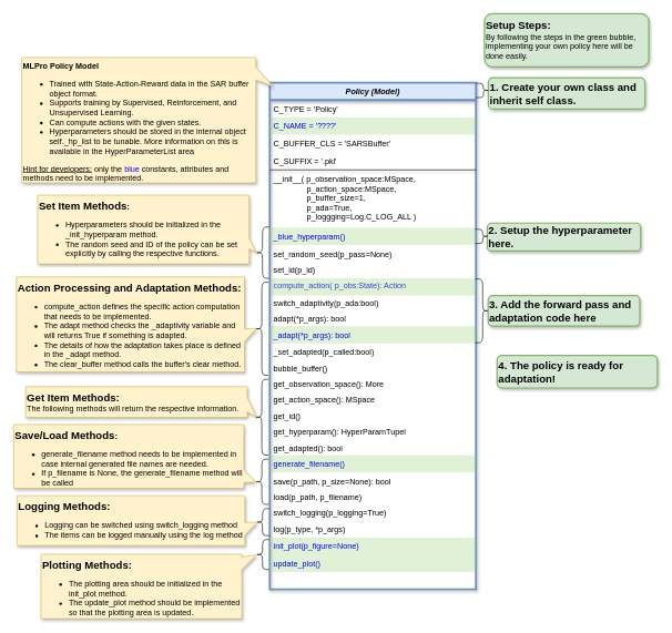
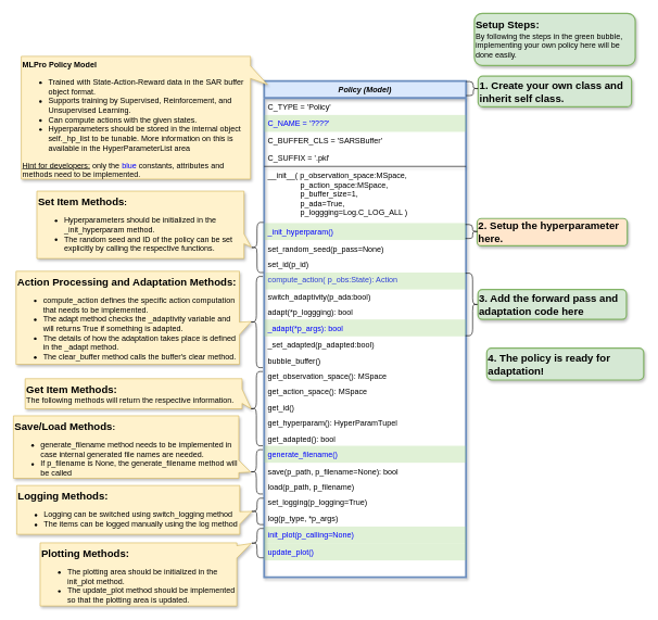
  <mxCell id="0" />
  <mxCell id="1" parent="0" />
  <mxCell id="2" value="Policy (Model)" style="swimlane;fontStyle=3;align=center;verticalAlign=top;childLayout=stackLayout;horizontal=1;startSize=26;horizontalStack=0;resizeParent=1;resizeLast=0;collapsible=1;marginBottom=0;rounded=0;shadow=1;strokeWidth=3;fillColor=#dae8fc;strokeColor=#6c8ebf;" parent="1" vertex="1"><mxGeometry x="405" y="124" width="310" height="762" as="geometry"><mxRectangle x="720" y="280" width="160" height="26" as="alternateBounds" /></mxGeometry></mxCell>
  <mxCell id="3" value="C_TYPE = 'Policy'" style="text;align=left;verticalAlign=top;spacingLeft=4;spacingRight=4;overflow=hidden;rotatable=0;points=[[0,0.5],[1,0.5]];portConstraint=eastwest;shadow=1;" parent="2" vertex="1"><mxGeometry y="26" width="310" height="26" as="geometry" /></mxCell>
  <mxCell id="4" value="C_NAME = '????'&#10;" style="text;align=left;verticalAlign=top;spacingLeft=4;spacingRight=4;overflow=hidden;rotatable=0;points=[[0,0.5],[1,0.5]];portConstraint=eastwest;fontColor=#0000FF;shadow=0;fillColor=#97D077;opacity=30;" parent="2" vertex="1"><mxGeometry y="52" width="310" height="26" as="geometry" /></mxCell>
  <mxCell id="5" value="C_BUFFER_CLS = 'SARSBuffer'" style="text;align=left;verticalAlign=top;spacingLeft=4;spacingRight=4;overflow=hidden;rotatable=0;points=[[0,0.5],[1,0.5]];portConstraint=eastwest;shadow=1;" parent="2" vertex="1"><mxGeometry y="78" width="310" height="26" as="geometry" /></mxCell>
  <mxCell id="6" value="C_SUFFIX = '.pkl'" style="text;align=left;verticalAlign=top;spacingLeft=4;spacingRight=4;overflow=hidden;rotatable=0;points=[[0,0.5],[1,0.5]];portConstraint=eastwest;shadow=1;" parent="2" vertex="1"><mxGeometry y="104" width="310" height="26" as="geometry" /></mxCell>
  <mxCell id="7" value="" style="line;html=1;strokeWidth=1;align=left;verticalAlign=middle;spacingTop=-1;spacingLeft=3;spacingRight=3;rotatable=0;labelPosition=right;points=[];portConstraint=eastwest;shadow=1;" parent="2" vertex="1"><mxGeometry y="130" width="310" height="2" as="geometry" /></mxCell>
  <mxCell id="8" value="__init__( p_observation_space:MSpace, &#10;               p_action_space:MSpace,&#10;               p_buffer_size=1,&#10;               p_ada=True,&#10;               p_loggging=Log.C_LOG_ALL )" style="text;align=left;verticalAlign=top;spacingLeft=4;spacingRight=4;overflow=hidden;rotatable=0;points=[[0,0.5],[1,0.5]];portConstraint=eastwest;shadow=1;" parent="2" vertex="1"><mxGeometry y="132" width="310" height="86" as="geometry" /></mxCell>
- <mxCell id="9" value="_blue_hyperparam()" style="text;align=left;verticalAlign=top;spacingLeft=4;spacingRight=4;overflow=hidden;rotatable=0;points=[[0,0.5],[1,0.5]];portConstraint=eastwest;fontColor=#0000FF;shadow=0;fillColor=#97D077;opacity=30;" parent="2" vertex="1"><mxGeometry y="218" width="310" height="26" as="geometry" /></mxCell>
+ <mxCell id="9" value="_init_hyperparam()" style="text;align=left;verticalAlign=top;spacingLeft=4;spacingRight=4;overflow=hidden;rotatable=0;points=[[0,0.5],[1,0.5]];portConstraint=eastwest;fontColor=#0000FF;shadow=0;fillColor=#97D077;opacity=30;" parent="2" vertex="1"><mxGeometry y="218" width="310" height="26" as="geometry" /></mxCell>
  <mxCell id="10" value="set_random_seed(p_pass=None)" style="text;align=left;verticalAlign=top;spacingLeft=4;spacingRight=4;overflow=hidden;rotatable=0;points=[[0,0.5],[1,0.5]];portConstraint=eastwest;shadow=1;" parent="2" vertex="1"><mxGeometry y="244" width="310" height="24" as="geometry" /></mxCell>
  <mxCell id="11" value="set_id(p_id)" style="text;align=left;verticalAlign=top;spacingLeft=4;spacingRight=4;overflow=hidden;rotatable=0;points=[[0,0.5],[1,0.5]];portConstraint=eastwest;shadow=1;" parent="2" vertex="1"><mxGeometry y="268" width="310" height="24" as="geometry" /></mxCell>
  <mxCell id="12" value="compute_action( p_obs:State): Action" style="text;align=left;verticalAlign=top;spacingLeft=4;spacingRight=4;overflow=hidden;rotatable=0;points=[[0,0.5],[1,0.5]];portConstraint=eastwest;fontColor=#0000FF;shadow=1;" parent="2" vertex="1"><mxGeometry y="292" width="310" height="26" as="geometry" /></mxCell>
  <mxCell id="13" value="switch_adaptivity(p_ada:bool)" style="text;align=left;verticalAlign=top;spacingLeft=4;spacingRight=4;overflow=hidden;rotatable=0;points=[[0,0.5],[1,0.5]];portConstraint=eastwest;shadow=1;" parent="2" vertex="1"><mxGeometry y="318" width="310" height="24" as="geometry" /></mxCell>
- <mxCell id="14" value="adapt(*p_args): bool" style="text;align=left;verticalAlign=top;spacingLeft=4;spacingRight=4;overflow=hidden;rotatable=0;points=[[0,0.5],[1,0.5]];portConstraint=eastwest;shadow=1;" parent="2" vertex="1"><mxGeometry y="342" width="310" height="24" as="geometry" /></mxCell>
+ <mxCell id="14" value="adapt(*p_loggging): bool" style="text;align=left;verticalAlign=top;spacingLeft=4;spacingRight=4;overflow=hidden;rotatable=0;points=[[0,0.5],[1,0.5]];portConstraint=eastwest;shadow=1;" parent="2" vertex="1"><mxGeometry y="342" width="310" height="24" as="geometry" /></mxCell>
  <mxCell id="15" value="_adapt(*p_args): bool" style="text;align=left;verticalAlign=top;spacingLeft=4;spacingRight=4;overflow=hidden;rotatable=0;points=[[0,0.5],[1,0.5]];portConstraint=eastwest;fontColor=#0000FF;shadow=0;fillColor=#97D077;opacity=30;" parent="2" vertex="1"><mxGeometry y="366" width="310" height="26" as="geometry" /></mxCell>
- <mxCell id="16" value="_set_adapted(p_called:bool)" style="text;align=left;verticalAlign=top;spacingLeft=4;spacingRight=4;overflow=hidden;rotatable=0;points=[[0,0.5],[1,0.5]];portConstraint=eastwest;shadow=1;" parent="2" vertex="1"><mxGeometry y="392" width="310" height="24" as="geometry" /></mxCell>
+ <mxCell id="16" value="_set_adapted(p_adapted:bool)" style="text;align=left;verticalAlign=top;spacingLeft=4;spacingRight=4;overflow=hidden;rotatable=0;points=[[0,0.5],[1,0.5]];portConstraint=eastwest;shadow=1;" parent="2" vertex="1"><mxGeometry y="392" width="310" height="24" as="geometry" /></mxCell>
  <mxCell id="17" value="bubble_buffer()" style="text;align=left;verticalAlign=top;spacingLeft=4;spacingRight=4;overflow=hidden;rotatable=0;points=[[0,0.5],[1,0.5]];portConstraint=eastwest;shadow=1;" parent="2" vertex="1"><mxGeometry y="416" width="310" height="24" as="geometry" /></mxCell>
- <mxCell id="18" value="get_observation_space(): More" style="text;align=left;verticalAlign=top;spacingLeft=4;spacingRight=4;overflow=hidden;rotatable=0;points=[[0,0.5],[1,0.5]];portConstraint=eastwest;shadow=1;" parent="2" vertex="1"><mxGeometry y="440" width="310" height="24" as="geometry" /></mxCell>
+ <mxCell id="18" value="get_observation_space(): MSpace" style="text;align=left;verticalAlign=top;spacingLeft=4;spacingRight=4;overflow=hidden;rotatable=0;points=[[0,0.5],[1,0.5]];portConstraint=eastwest;shadow=1;" parent="2" vertex="1"><mxGeometry y="440" width="310" height="24" as="geometry" /></mxCell>
  <mxCell id="19" value="get_action_space(): MSpace" style="text;align=left;verticalAlign=top;spacingLeft=4;spacingRight=4;overflow=hidden;rotatable=0;points=[[0,0.5],[1,0.5]];portConstraint=eastwest;shadow=1;" parent="2" vertex="1"><mxGeometry y="464" width="310" height="24" as="geometry" /></mxCell>
  <mxCell id="20" value="get_id()" style="text;align=left;verticalAlign=top;spacingLeft=4;spacingRight=4;overflow=hidden;rotatable=0;points=[[0,0.5],[1,0.5]];portConstraint=eastwest;shadow=1;" parent="2" vertex="1"><mxGeometry y="488" width="310" height="24" as="geometry" /></mxCell>
  <mxCell id="21" value="get_hyperparam(): HyperParamTupel" style="text;align=left;verticalAlign=top;spacingLeft=4;spacingRight=4;overflow=hidden;rotatable=0;points=[[0,0.5],[1,0.5]];portConstraint=eastwest;shadow=1;" parent="2" vertex="1"><mxGeometry y="512" width="310" height="24" as="geometry" /></mxCell>
  <mxCell id="22" value="get_adapted(): bool" style="text;align=left;verticalAlign=top;spacingLeft=4;spacingRight=4;overflow=hidden;rotatable=0;points=[[0,0.5],[1,0.5]];portConstraint=eastwest;shadow=1;" parent="2" vertex="1"><mxGeometry y="536" width="310" height="24" as="geometry" /></mxCell>
  <mxCell id="23" value="generate_filename()" style="text;align=left;verticalAlign=top;spacingLeft=4;spacingRight=4;overflow=hidden;rotatable=0;points=[[0,0.5],[1,0.5]];portConstraint=eastwest;fontColor=#0000FF;shadow=0;fillColor=#97D077;opacity=30;" parent="2" vertex="1"><mxGeometry y="560" width="310" height="26" as="geometry" /></mxCell>
- <mxCell id="24" value="save(p_path, p_size=None): bool" style="text;align=left;verticalAlign=top;spacingLeft=4;spacingRight=4;overflow=hidden;rotatable=0;points=[[0,0.5],[1,0.5]];portConstraint=eastwest;shadow=1;" parent="2" vertex="1"><mxGeometry y="586" width="310" height="24" as="geometry" /></mxCell>
+ <mxCell id="24" value="save(p_path, p_filename=None): bool" style="text;align=left;verticalAlign=top;spacingLeft=4;spacingRight=4;overflow=hidden;rotatable=0;points=[[0,0.5],[1,0.5]];portConstraint=eastwest;shadow=1;" parent="2" vertex="1"><mxGeometry y="586" width="310" height="24" as="geometry" /></mxCell>
  <mxCell id="25" value="load(p_path, p_filename)" style="text;align=left;verticalAlign=top;spacingLeft=4;spacingRight=4;overflow=hidden;rotatable=0;points=[[0,0.5],[1,0.5]];portConstraint=eastwest;shadow=1;" parent="2" vertex="1"><mxGeometry y="610" width="310" height="24" as="geometry" /></mxCell>
- <mxCell id="26" value="switch_logging(p_logging=True)" style="text;align=left;verticalAlign=top;spacingLeft=4;spacingRight=4;overflow=hidden;rotatable=0;points=[[0,0.5],[1,0.5]];portConstraint=eastwest;shadow=1;" parent="2" vertex="1"><mxGeometry y="634" width="310" height="24" as="geometry" /></mxCell>
+ <mxCell id="26" value="set_logging(p_logging=True)" style="text;align=left;verticalAlign=top;spacingLeft=4;spacingRight=4;overflow=hidden;rotatable=0;points=[[0,0.5],[1,0.5]];portConstraint=eastwest;shadow=1;" parent="2" vertex="1"><mxGeometry y="634" width="310" height="24" as="geometry" /></mxCell>
  <mxCell id="27" value="log(p_type, *p_args)" style="text;align=left;verticalAlign=top;spacingLeft=4;spacingRight=4;overflow=hidden;rotatable=0;points=[[0,0.5],[1,0.5]];portConstraint=eastwest;shadow=1;" parent="2" vertex="1"><mxGeometry y="658" width="310" height="26" as="geometry" /></mxCell>
- <mxCell id="28" value="init_plot(p_figure=None)" style="text;align=left;verticalAlign=top;spacingLeft=4;spacingRight=4;overflow=hidden;rotatable=0;points=[[0,0.5],[1,0.5]];portConstraint=eastwest;fontColor=#0000FF;shadow=0;fillColor=#97D077;opacity=30;" parent="2" vertex="1"><mxGeometry y="684" width="310" height="26" as="geometry" /></mxCell>
+ <mxCell id="28" value="init_plot(p_calling=None)" style="text;align=left;verticalAlign=top;spacingLeft=4;spacingRight=4;overflow=hidden;rotatable=0;points=[[0,0.5],[1,0.5]];portConstraint=eastwest;fontColor=#0000FF;shadow=0;fillColor=#97D077;opacity=30;" parent="2" vertex="1"><mxGeometry y="684" width="310" height="26" as="geometry" /></mxCell>
  <mxCell id="29" value="update_plot()" style="text;align=left;verticalAlign=top;spacingLeft=4;spacingRight=4;overflow=hidden;rotatable=0;points=[[0,0.5],[1,0.5]];portConstraint=eastwest;fontColor=#0000FF;shadow=0;fillColor=#97D077;opacity=30;" parent="2" vertex="1"><mxGeometry y="710" width="310" height="26" as="geometry" /></mxCell>
  <mxCell id="30" value="&lt;b&gt;MLPro Policy Model&lt;br&gt;&lt;/b&gt;&lt;ul&gt;&lt;li&gt;&lt;span&gt;Trained with State-Action-Reward data in the SAR buffer object format.&lt;/span&gt;&lt;br&gt;&lt;/li&gt;&lt;li&gt;&lt;span&gt;Supports training by Supervised, Reinforcement, and Unsupervised Learning.&lt;/span&gt;&lt;/li&gt;&lt;li&gt;Can compute actions with the given states.&lt;/li&gt;&lt;li&gt;Hyperparameters should be stored in the internal object self._hp_list to be tunable. More information on this is available in the HyperParameterList area&amp;nbsp;&lt;/li&gt;&lt;/ul&gt;&lt;div&gt;&lt;u&gt;Hint for developers:&lt;/u&gt; only the &lt;font color=&quot;#0000ff&quot;&gt;blue&lt;/font&gt; constants, attributes and methods need to be implemented.&lt;/div&gt;&lt;div&gt;&lt;br&gt;&lt;/div&gt;" style="shape=callout;whiteSpace=wrap;html=1;perimeter=calloutPerimeter;shadow=1;fillColor=#fff2cc;strokeColor=#d6b656;align=left;verticalAlign=top;base=19;size=26;position=0.82;position2=0.77;direction=north;" parent="1" vertex="1"><mxGeometry x="32" y="86" width="378" height="188.5" as="geometry" /></mxCell>
  <mxCell id="31" value="&lt;b&gt;&lt;font style=&quot;font-size: 16px&quot;&gt;Set Item Methods&lt;/font&gt;&lt;span style=&quot;font-size: 13px&quot;&gt;:&lt;/span&gt;&lt;/b&gt;&lt;br&gt;&lt;ul&gt;&lt;li&gt;Hyperparameters should be initialized in the _init_hyperparam method.&lt;/li&gt;&lt;li&gt;The random seed and ID of the policy can be set explicitly by calling the respective functions.&amp;nbsp;&lt;/li&gt;&lt;/ul&gt;" style="shape=callout;whiteSpace=wrap;html=1;perimeter=calloutPerimeter;shadow=1;fillColor=#fff2cc;strokeColor=#d6b656;align=left;verticalAlign=top;base=15;size=11;position=0.22;position2=0.17;direction=north;" parent="1" vertex="1"><mxGeometry x="56" y="293" width="329" height="103.5" as="geometry" /></mxCell>
  <mxCell id="32" value="&lt;b&gt;&lt;font style=&quot;font-size: 16px&quot;&gt;Save/Load Methods&lt;/font&gt;&lt;span style=&quot;font-size: 13px&quot;&gt;:&lt;/span&gt;&lt;/b&gt;&lt;br&gt;&lt;ul&gt;&lt;li&gt;generate_filename method needs to be implemented in case internal generated file names are needed.&lt;/li&gt;&lt;li&gt;If p_filename is None, the generate_filename method will be called&amp;nbsp;&lt;/li&gt;&lt;/ul&gt;" style="shape=callout;whiteSpace=wrap;html=1;perimeter=calloutPerimeter;shadow=1;fillColor=#fff2cc;strokeColor=#d6b656;align=left;verticalAlign=top;base=19;size=18;position=0.09;position2=0.1;direction=north;" parent="1" vertex="1"><mxGeometry x="20" y="638" width="364" height="96" as="geometry" /></mxCell>
  <mxCell id="33" value="&lt;b&gt;&lt;font style=&quot;font-size: 16px&quot;&gt;Get Item Methods:&lt;/font&gt;&lt;br&gt;&lt;/b&gt;The following methods will return the respective information." style="shape=callout;whiteSpace=wrap;html=1;perimeter=calloutPerimeter;shadow=1;fillColor=#fff2cc;strokeColor=#d6b656;align=left;verticalAlign=top;base=22;size=14;position=0.18;position2=0;direction=north;" parent="1" vertex="1"><mxGeometry x="38" y="581" width="347" height="46.25" as="geometry" /></mxCell>
  <mxCell id="34" value="&lt;b&gt;&lt;font style=&quot;font-size: 16px&quot;&gt;Action Processing and Adaptation Methods:&lt;/font&gt;&lt;/b&gt;&lt;br&gt;&lt;ul&gt;&lt;li&gt;compute_action defines the specific action computation that needs to be implemented.&lt;br&gt;&lt;/li&gt;&lt;li&gt;The adapt method checks the _adaptivity variable and will returns True if something is adapted.&amp;nbsp;&lt;/li&gt;&lt;li&gt;The details of how the adaptation takes place is defined in the _adapt method.&lt;/li&gt;&lt;li&gt;The clear_buffer method calls the buffer's clear method.&lt;/li&gt;&lt;/ul&gt;" style="shape=callout;whiteSpace=wrap;html=1;perimeter=calloutPerimeter;shadow=1;fillColor=#fff2cc;strokeColor=#d6b656;align=left;verticalAlign=top;base=19;size=18;position=0.32;position2=0.46;direction=north;" parent="1" vertex="1"><mxGeometry x="24" y="416" width="361" height="143" as="geometry" /></mxCell>
  <mxCell id="35" value="" style="shape=curlyBracket;whiteSpace=wrap;html=1;rounded=1;" parent="1" vertex="1"><mxGeometry x="384" y="341" width="20" height="77" as="geometry" /></mxCell>
  <mxCell id="36" value="" style="shape=curlyBracket;whiteSpace=wrap;html=1;rounded=1;" parent="1" vertex="1"><mxGeometry x="383" y="424" width="20" height="140" as="geometry" /></mxCell>
  <mxCell id="37" value="" style="shape=curlyBracket;whiteSpace=wrap;html=1;rounded=1;" parent="1" vertex="1"><mxGeometry x="383" y="570" width="20" height="114" as="geometry" /></mxCell>
  <mxCell id="38" value="" style="shape=curlyBracket;whiteSpace=wrap;html=1;rounded=1;" parent="1" vertex="1"><mxGeometry x="383" y="690" width="20" height="68" as="geometry" /></mxCell>
  <mxCell id="39" value="" style="shape=curlyBracket;whiteSpace=wrap;html=1;rounded=1;" parent="1" vertex="1"><mxGeometry x="384" y="764.5" width="20" height="40.5" as="geometry" /></mxCell>
  <mxCell id="40" value="" style="shape=curlyBracket;whiteSpace=wrap;html=1;rounded=1;" parent="1" vertex="1"><mxGeometry x="384" y="811" width="20" height="45" as="geometry" /></mxCell>
  <mxCell id="41" value="&lt;b&gt;&lt;font style=&quot;font-size: 16px&quot;&gt;Logging Methods:&lt;/font&gt;&lt;/b&gt;&lt;br&gt;&lt;ul&gt;&lt;li&gt;Logging can be switched using switch_logging method&lt;/li&gt;&lt;li&gt;The items can be logged manually using the log method&lt;/li&gt;&lt;/ul&gt;" style="shape=callout;whiteSpace=wrap;html=1;perimeter=calloutPerimeter;shadow=1;fillColor=#fff2cc;strokeColor=#d6b656;align=left;verticalAlign=top;base=19;size=19;position=0.21;position2=0.47;direction=north;" parent="1" vertex="1"><mxGeometry x="25" y="745" width="361.5" height="75" as="geometry" /></mxCell>
  <mxCell id="42" value="&lt;b&gt;&lt;font style=&quot;font-size: 16px&quot;&gt;Plotting Methods:&lt;/font&gt;&lt;/b&gt;&lt;br&gt;&lt;ul&gt;&lt;li&gt;The plotting area should be initialized in the init_plot method.&lt;/li&gt;&lt;li&gt;The update_plot method should be implemented so that the plotting area is updated.&lt;/li&gt;&lt;/ul&gt;" style="shape=callout;whiteSpace=wrap;html=1;perimeter=calloutPerimeter;shadow=1;fillColor=#fff2cc;strokeColor=#d6b656;align=left;verticalAlign=top;base=19;size=22;position=0.76;position2=0.99;direction=north;" parent="1" vertex="1"><mxGeometry x="61" y="833" width="324" height="97" as="geometry" /></mxCell>
- <mxCell id="43" value="&lt;b&gt;&lt;font style=&quot;font-size: 16px&quot;&gt;2. Setup the hyperparameter here.&lt;/font&gt;&lt;/b&gt;" style="rounded=1;whiteSpace=wrap;html=1;strokeColor=#82b366;strokeWidth=2;align=left;fillColor=#d5e8d4;shadow=1;" parent="1" vertex="1"><mxGeometry x="732" y="335" width="230.5" height="42" as="geometry" /></mxCell>
+ <mxCell id="43" value="&lt;b&gt;&lt;font style=&quot;font-size: 16px&quot;&gt;2. Setup the hyperparameter here.&lt;/font&gt;&lt;/b&gt;" style="rounded=1;whiteSpace=wrap;html=1;strokeColor=#82b366;strokeWidth=2;align=left;fillColor=#ffe6cc;shadow=1;" parent="1" vertex="1"><mxGeometry x="732" y="335" width="230.5" height="42" as="geometry" /></mxCell>
  <mxCell id="44" value="&lt;b&gt;&lt;font style=&quot;font-size: 16px&quot;&gt;3. Add the forward pass and adaptation code here&lt;/font&gt;&lt;/b&gt;" style="rounded=1;whiteSpace=wrap;html=1;strokeColor=#82b366;strokeWidth=2;align=left;fillColor=#d5e8d4;shadow=1;" parent="1" vertex="1"><mxGeometry x="733.25" y="444" width="228" height="46" as="geometry" /></mxCell>
  <mxCell id="45" value="&lt;b&gt;&lt;font style=&quot;font-size: 16px&quot;&gt;4. The policy is ready for adaptation!&lt;/font&gt;&lt;/b&gt;" style="rounded=1;whiteSpace=wrap;html=1;strokeColor=#82b366;strokeWidth=2;align=left;fillColor=#d5e8d4;shadow=1;" parent="1" vertex="1"><mxGeometry x="746.75" y="534" width="241" height="49" as="geometry" /></mxCell>
  <mxCell id="46" value="&lt;b style=&quot;&quot;&gt;&lt;font style=&quot;font-size: 16px&quot;&gt;1. Create your own class and inherit self class.&lt;/font&gt;&lt;/b&gt;" style="rounded=1;whiteSpace=wrap;html=1;strokeColor=#82b366;strokeWidth=2;align=left;fillColor=#d5e8d4;shadow=1;" parent="1" vertex="1"><mxGeometry x="733.5" y="116.5" width="235.5" height="47" as="geometry" /></mxCell>
  <mxCell id="47" value="&lt;b&gt;&lt;font style=&quot;font-size: 16px&quot;&gt;Setup Steps:&lt;/font&gt;&lt;/b&gt;&lt;br&gt;&lt;span&gt;By following the steps in the green bubble, implementing your own policy here will be done easily.&lt;/span&gt;" style="rounded=1;whiteSpace=wrap;html=1;strokeColor=#82b366;strokeWidth=2;align=left;fillColor=#d5e8d4;shadow=1;glass=0;sketch=0;" parent="1" vertex="1"><mxGeometry x="727.75" y="20" width="247" height="80" as="geometry" /></mxCell>
  <mxCell id="48" value="" style="shape=curlyBracket;whiteSpace=wrap;html=1;rounded=1;flipH=1;size=0.449;rotation=0;" parent="1" vertex="1"><mxGeometry x="714" y="419" width="20" height="96" as="geometry" /></mxCell>
  <mxCell id="49" value="" style="shape=curlyBracket;whiteSpace=wrap;html=1;rounded=1;flipH=1;size=0.449;rotation=0;" parent="1" vertex="1"><mxGeometry x="714" y="344.25" width="20" height="21.5" as="geometry" /></mxCell>
  <mxCell id="50" value="" style="shape=curlyBracket;whiteSpace=wrap;html=1;rounded=1;flipH=1;size=0.449;rotation=0;" parent="1" vertex="1"><mxGeometry x="715" y="124.75" width="20" height="21.5" as="geometry" /></mxCell>
  <mxCell id="51" value="" style="rounded=0;whiteSpace=wrap;html=1;opacity=30;fillColor=#97D077;strokeColor=none;" parent="1" vertex="1"><mxGeometry x="407" y="418" width="307" height="26" as="geometry" /></mxCell>
